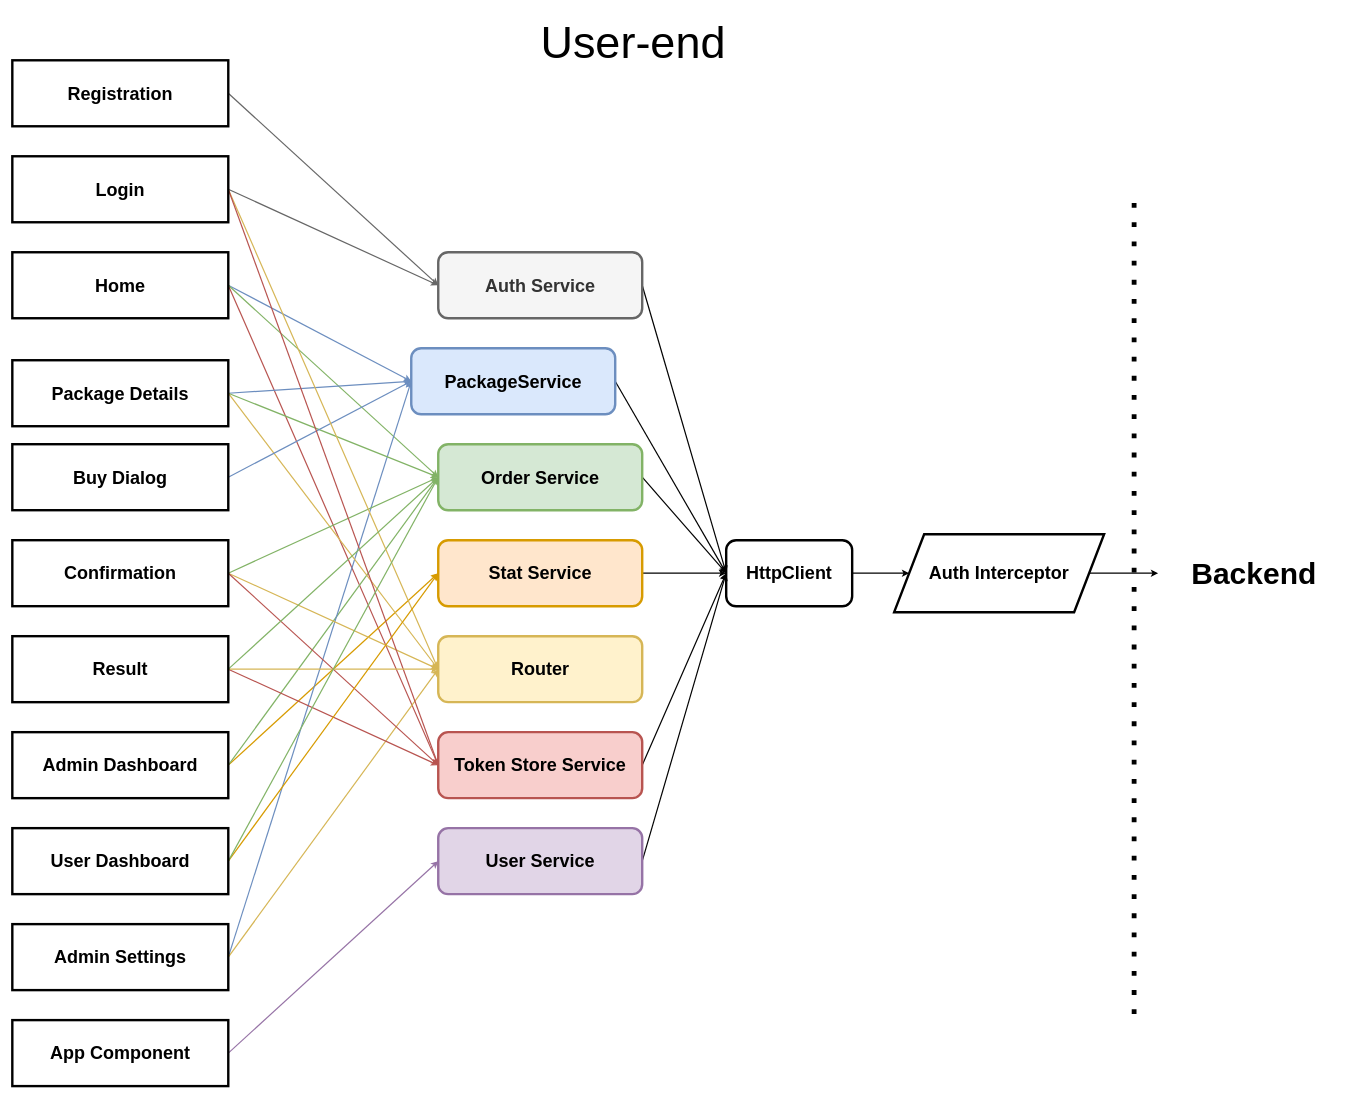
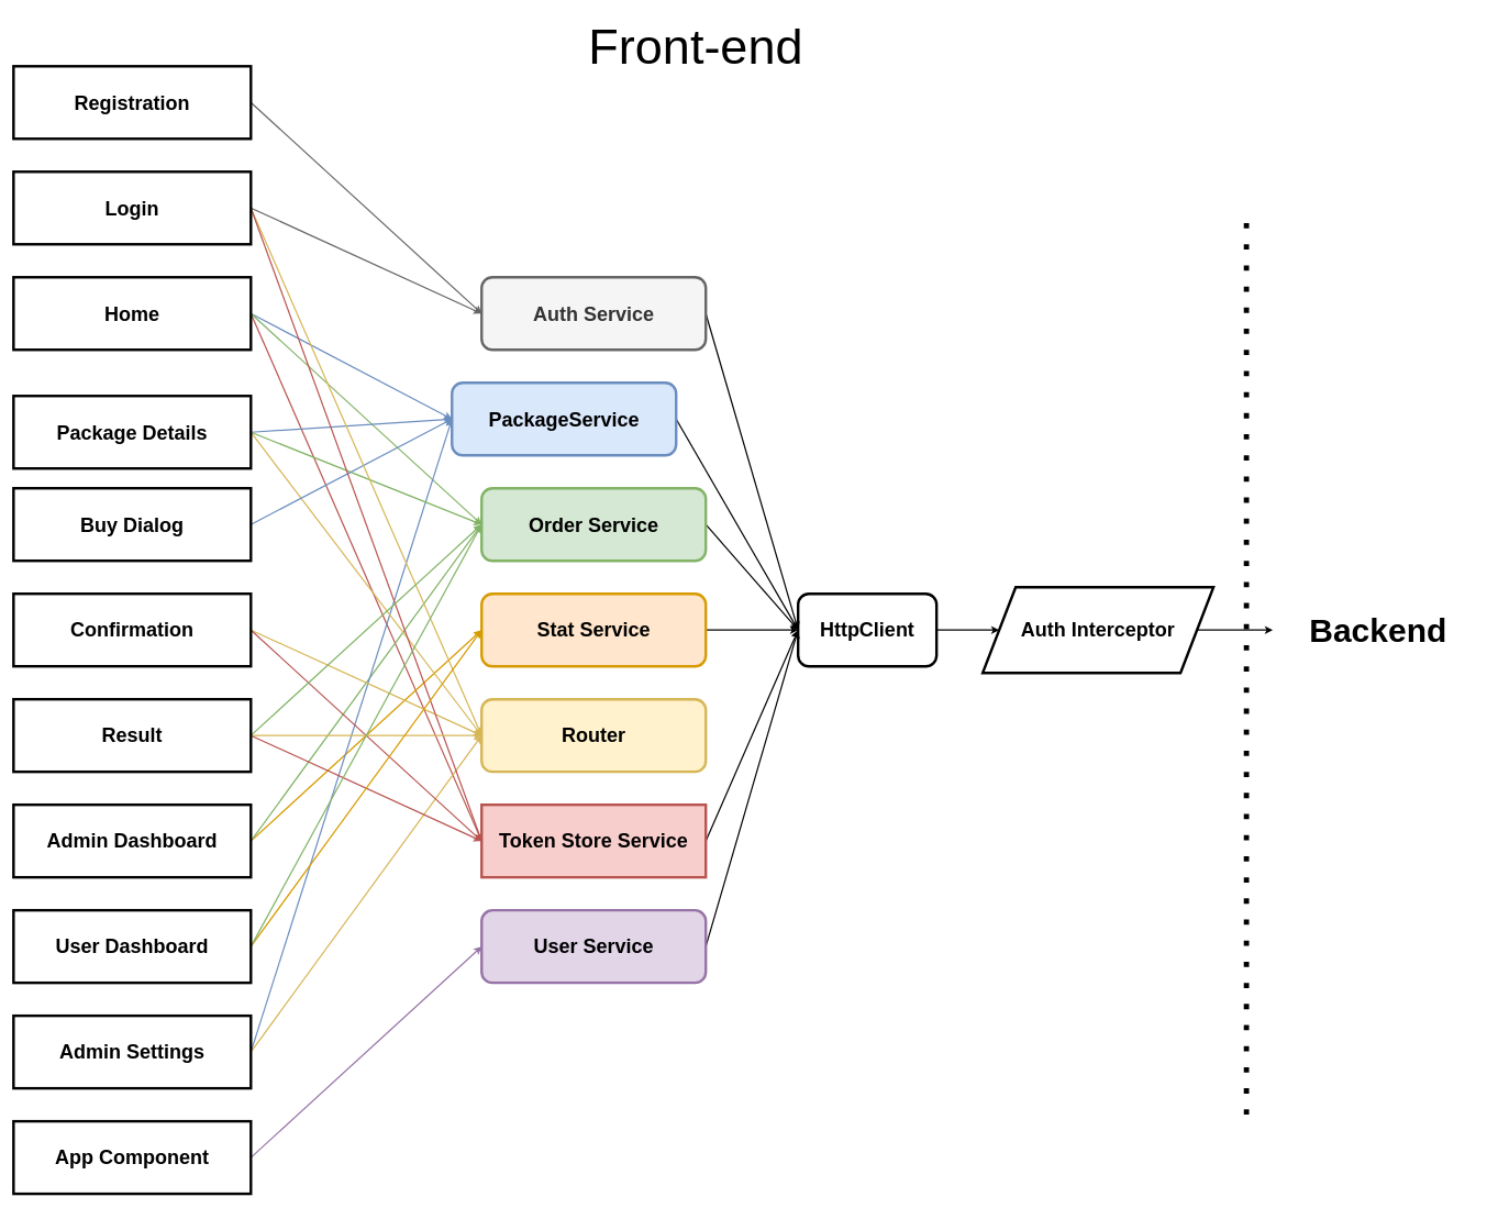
  <mxCell id="0" />
  <mxCell id="1" parent="0" />
- <mxCell id="2" value="&lt;font style=&quot;font-size: 75px&quot;&gt;User-end&lt;/font&gt;" style="text;html=1;strokeColor=none;fillColor=none;align=center;verticalAlign=middle;whiteSpace=wrap;rounded=0;strokeWidth=4;" vertex="1" parent="1"><mxGeometry x="780" y="20" width="550" height="100" as="geometry" /></mxCell>
+ <mxCell id="2" value="&lt;font style=&quot;font-size: 75px&quot;&gt;Front-end&lt;/font&gt;" style="text;html=1;strokeColor=none;fillColor=none;align=center;verticalAlign=middle;whiteSpace=wrap;rounded=0;strokeWidth=4;" vertex="1" parent="1"><mxGeometry x="780" y="20" width="550" height="100" as="geometry" /></mxCell>
  <mxCell id="3" style="rounded=0;orthogonalLoop=1;jettySize=auto;html=1;exitX=1;exitY=0.5;exitDx=0;exitDy=0;entryX=0;entryY=0.5;entryDx=0;entryDy=0;fontSize=50;strokeWidth=2;fillColor=#dae8fc;strokeColor=#6c8ebf;fontStyle=1" edge="1" parent="1" source="6" target="39"><mxGeometry relative="1" as="geometry" /></mxCell>
  <mxCell id="4" style="rounded=0;orthogonalLoop=1;jettySize=auto;html=1;exitX=1;exitY=0.5;exitDx=0;exitDy=0;entryX=0;entryY=0.5;entryDx=0;entryDy=0;fontSize=50;strokeWidth=2;fillColor=#f8cecc;strokeColor=#b85450;fontStyle=1" edge="1" parent="1" source="6" target="45"><mxGeometry relative="1" as="geometry" /></mxCell>
  <mxCell id="5" style="rounded=0;orthogonalLoop=1;jettySize=auto;html=1;exitX=1;exitY=0.5;exitDx=0;exitDy=0;entryX=0;entryY=0.5;entryDx=0;entryDy=0;fontSize=50;strokeWidth=2;fillColor=#d5e8d4;strokeColor=#82b366;fontStyle=1" edge="1" parent="1" source="6" target="41"><mxGeometry relative="1" as="geometry" /></mxCell>
  <mxCell id="6" value="Home" style="rounded=0;whiteSpace=wrap;html=1;fontSize=30;fillColor=none;fontStyle=1;strokeWidth=4;" vertex="1" parent="1"><mxGeometry x="20" y="420" width="360" height="110" as="geometry" /></mxCell>
  <mxCell id="7" style="rounded=0;orthogonalLoop=1;jettySize=auto;html=1;exitX=1;exitY=0.5;exitDx=0;exitDy=0;entryX=0;entryY=0.5;entryDx=0;entryDy=0;fontSize=50;strokeWidth=2;fillColor=#ffe6cc;strokeColor=#d79b00;fontStyle=1" edge="1" parent="1" source="9" target="43"><mxGeometry relative="1" as="geometry" /></mxCell>
  <mxCell id="8" style="rounded=0;orthogonalLoop=1;jettySize=auto;html=1;exitX=1;exitY=0.5;exitDx=0;exitDy=0;entryX=0;entryY=0.5;entryDx=0;entryDy=0;fontSize=50;strokeWidth=2;fillColor=#d5e8d4;strokeColor=#82b366;fontStyle=1" edge="1" parent="1" source="9" target="41"><mxGeometry relative="1" as="geometry" /></mxCell>
  <mxCell id="9" value="Admin Dashboard" style="rounded=0;whiteSpace=wrap;html=1;fontSize=30;fillColor=none;fontStyle=1;strokeWidth=4;" vertex="1" parent="1"><mxGeometry x="20" y="1220" width="360" height="110" as="geometry" /></mxCell>
  <mxCell id="10" style="rounded=0;orthogonalLoop=1;jettySize=auto;html=1;exitX=1;exitY=0.5;exitDx=0;exitDy=0;entryX=0;entryY=0.5;entryDx=0;entryDy=0;fontSize=50;strokeWidth=2;fillColor=#dae8fc;strokeColor=#6c8ebf;fontStyle=1" edge="1" parent="1" source="12" target="39"><mxGeometry relative="1" as="geometry" /></mxCell>
  <mxCell id="11" style="rounded=0;orthogonalLoop=1;jettySize=auto;html=1;exitX=1;exitY=0.5;exitDx=0;exitDy=0;entryX=0;entryY=0.5;entryDx=0;entryDy=0;fontSize=50;strokeWidth=2;fillColor=#fff2cc;strokeColor=#d6b656;fontStyle=1" edge="1" parent="1" source="12" target="54"><mxGeometry relative="1" as="geometry" /></mxCell>
  <mxCell id="12" value="Admin Settings" style="rounded=0;whiteSpace=wrap;html=1;fontSize=30;fillColor=none;fontStyle=1;strokeWidth=4;" vertex="1" parent="1"><mxGeometry x="20" y="1540" width="360" height="110" as="geometry" /></mxCell>
  <mxCell id="13" style="rounded=0;orthogonalLoop=1;jettySize=auto;html=1;exitX=1;exitY=0.5;exitDx=0;exitDy=0;entryX=0;entryY=0.5;entryDx=0;entryDy=0;fontSize=50;strokeWidth=2;fillColor=#dae8fc;strokeColor=#6c8ebf;fontStyle=1" edge="1" parent="1" source="16" target="39"><mxGeometry relative="1" as="geometry" /></mxCell>
  <mxCell id="14" style="rounded=0;orthogonalLoop=1;jettySize=auto;html=1;exitX=1;exitY=0.5;exitDx=0;exitDy=0;entryX=0;entryY=0.5;entryDx=0;entryDy=0;fontSize=50;strokeWidth=2;fillColor=#d5e8d4;strokeColor=#82b366;fontStyle=1" edge="1" parent="1" source="16" target="41"><mxGeometry relative="1" as="geometry" /></mxCell>
  <mxCell id="15" style="rounded=0;orthogonalLoop=1;jettySize=auto;html=1;exitX=1;exitY=0.5;exitDx=0;exitDy=0;entryX=0;entryY=0.5;entryDx=0;entryDy=0;fontSize=50;strokeWidth=2;fillColor=#fff2cc;strokeColor=#d6b656;fontStyle=1" edge="1" parent="1" source="16" target="54"><mxGeometry relative="1" as="geometry" /></mxCell>
  <mxCell id="16" value="Package Details" style="rounded=0;whiteSpace=wrap;html=1;fontSize=30;fillColor=none;fontStyle=1;strokeWidth=4;" vertex="1" parent="1"><mxGeometry x="20" y="600" width="360" height="110" as="geometry" /></mxCell>
  <mxCell id="17" style="rounded=0;orthogonalLoop=1;jettySize=auto;html=1;exitX=1;exitY=0.5;exitDx=0;exitDy=0;entryX=0;entryY=0.5;entryDx=0;entryDy=0;fontSize=50;strokeWidth=2;fillColor=#fff2cc;strokeColor=#d6b656;fontStyle=1" edge="1" parent="1" source="20" target="54"><mxGeometry relative="1" as="geometry" /></mxCell>
- <mxCell id="18" style="rounded=0;orthogonalLoop=1;jettySize=auto;html=1;exitX=1;exitY=0.5;exitDx=0;exitDy=0;entryX=0;entryY=0.5;entryDx=0;entryDy=0;fontSize=50;strokeWidth=2;fillColor=#d5e8d4;strokeColor=#82b366;fontStyle=1" edge="1" parent="1" source="20" target="41"><mxGeometry relative="1" as="geometry" /></mxCell>
  <mxCell id="19" style="rounded=0;orthogonalLoop=1;jettySize=auto;html=1;exitX=1;exitY=0.5;exitDx=0;exitDy=0;entryX=0;entryY=0.5;entryDx=0;entryDy=0;fontSize=50;strokeWidth=2;fillColor=#f8cecc;strokeColor=#b85450;fontStyle=1" edge="1" parent="1" source="20" target="45"><mxGeometry relative="1" as="geometry" /></mxCell>
  <mxCell id="20" value="Confirmation" style="rounded=0;whiteSpace=wrap;html=1;fontSize=30;fillColor=none;fontStyle=1;strokeWidth=4;" vertex="1" parent="1"><mxGeometry x="20" y="900" width="360" height="110" as="geometry" /></mxCell>
  <mxCell id="21" style="rounded=0;orthogonalLoop=1;jettySize=auto;html=1;exitX=1;exitY=0.5;exitDx=0;exitDy=0;entryX=0;entryY=0.5;entryDx=0;entryDy=0;fontSize=50;strokeWidth=2;fillColor=#dae8fc;strokeColor=#6c8ebf;fontStyle=1" edge="1" parent="1" source="22" target="39"><mxGeometry relative="1" as="geometry" /></mxCell>
  <mxCell id="22" value="Buy Dialog" style="rounded=0;whiteSpace=wrap;html=1;fontSize=30;fillColor=none;fontStyle=1;strokeWidth=4;" vertex="1" parent="1"><mxGeometry x="20" y="740" width="360" height="110" as="geometry" /></mxCell>
  <mxCell id="23" style="rounded=0;orthogonalLoop=1;jettySize=auto;html=1;exitX=1;exitY=0.5;exitDx=0;exitDy=0;entryX=0;entryY=0.5;entryDx=0;entryDy=0;fontSize=50;strokeWidth=2;fillColor=#f5f5f5;strokeColor=#666666;fontStyle=1" edge="1" parent="1" source="26" target="37"><mxGeometry relative="1" as="geometry" /></mxCell>
  <mxCell id="24" style="rounded=0;orthogonalLoop=1;jettySize=auto;html=1;exitX=1;exitY=0.5;exitDx=0;exitDy=0;entryX=0;entryY=0.5;entryDx=0;entryDy=0;fontSize=50;strokeWidth=2;fillColor=#fff2cc;strokeColor=#d6b656;fontStyle=1" edge="1" parent="1" source="26" target="54"><mxGeometry relative="1" as="geometry" /></mxCell>
  <mxCell id="25" style="rounded=0;orthogonalLoop=1;jettySize=auto;html=1;exitX=1;exitY=0.5;exitDx=0;exitDy=0;entryX=0;entryY=0.5;entryDx=0;entryDy=0;fontSize=50;strokeWidth=2;fillColor=#f8cecc;strokeColor=#b85450;fontStyle=1;endArrow=none;" edge="1" parent="1" source="26" target="45"><mxGeometry relative="1" as="geometry" /></mxCell>
  <mxCell id="26" value="Login" style="rounded=0;whiteSpace=wrap;html=1;fontSize=30;fillColor=none;fontStyle=1;strokeWidth=4;" vertex="1" parent="1"><mxGeometry x="20" y="260" width="360" height="110" as="geometry" /></mxCell>
  <mxCell id="27" style="rounded=0;orthogonalLoop=1;jettySize=auto;html=1;exitX=1;exitY=0.5;exitDx=0;exitDy=0;entryX=0;entryY=0.5;entryDx=0;entryDy=0;fontSize=50;strokeWidth=2;fillColor=#f5f5f5;strokeColor=#666666;fontStyle=1" edge="1" parent="1" source="28" target="37"><mxGeometry relative="1" as="geometry" /></mxCell>
  <mxCell id="28" value="&lt;span&gt;Registration&lt;/span&gt;" style="rounded=0;whiteSpace=wrap;html=1;fontSize=30;fillColor=none;fontStyle=1;strokeWidth=4;" vertex="1" parent="1"><mxGeometry x="20" y="100" width="360" height="110" as="geometry" /></mxCell>
  <mxCell id="29" style="rounded=0;orthogonalLoop=1;jettySize=auto;html=1;exitX=1;exitY=0.5;exitDx=0;exitDy=0;entryX=0;entryY=0.5;entryDx=0;entryDy=0;fontSize=50;strokeWidth=2;fillColor=#f8cecc;strokeColor=#b85450;fontStyle=1" edge="1" parent="1" source="32" target="45"><mxGeometry relative="1" as="geometry" /></mxCell>
  <mxCell id="30" style="rounded=0;orthogonalLoop=1;jettySize=auto;html=1;exitX=1;exitY=0.5;exitDx=0;exitDy=0;entryX=0;entryY=0.5;entryDx=0;entryDy=0;fontSize=50;strokeWidth=2;fillColor=#fff2cc;strokeColor=#d6b656;fontStyle=1" edge="1" parent="1" source="32" target="54"><mxGeometry relative="1" as="geometry" /></mxCell>
  <mxCell id="31" style="rounded=0;orthogonalLoop=1;jettySize=auto;html=1;exitX=1;exitY=0.5;exitDx=0;exitDy=0;entryX=0;entryY=0.5;entryDx=0;entryDy=0;fontSize=50;strokeWidth=2;fillColor=#d5e8d4;strokeColor=#82b366;fontStyle=1" edge="1" parent="1" source="32" target="41"><mxGeometry relative="1" as="geometry" /></mxCell>
  <mxCell id="32" value="Result" style="rounded=0;whiteSpace=wrap;html=1;fontSize=30;fillColor=none;fontStyle=1;strokeWidth=4;" vertex="1" parent="1"><mxGeometry x="20" y="1060" width="360" height="110" as="geometry" /></mxCell>
  <mxCell id="33" style="rounded=0;orthogonalLoop=1;jettySize=auto;html=1;exitX=1;exitY=0.5;exitDx=0;exitDy=0;entryX=0;entryY=0.5;entryDx=0;entryDy=0;fontSize=50;strokeWidth=2;fillColor=#ffe6cc;strokeColor=#d79b00;fontStyle=1" edge="1" parent="1" source="35" target="43"><mxGeometry relative="1" as="geometry" /></mxCell>
  <mxCell id="34" style="rounded=0;orthogonalLoop=1;jettySize=auto;html=1;exitX=1;exitY=0.5;exitDx=0;exitDy=0;entryX=0;entryY=0.5;entryDx=0;entryDy=0;fontSize=50;strokeWidth=2;fillColor=#d5e8d4;strokeColor=#82b366;fontStyle=1" edge="1" parent="1" source="35" target="41"><mxGeometry relative="1" as="geometry" /></mxCell>
  <mxCell id="35" value="User Dashboard" style="rounded=0;whiteSpace=wrap;html=1;fontSize=30;fillColor=none;fontStyle=1;strokeWidth=4;" vertex="1" parent="1"><mxGeometry x="20" y="1380" width="360" height="110" as="geometry" /></mxCell>
  <mxCell id="36" style="rounded=0;orthogonalLoop=1;jettySize=auto;html=1;exitX=1;exitY=0.5;exitDx=0;exitDy=0;entryX=0;entryY=0.5;entryDx=0;entryDy=0;fontSize=50;strokeWidth=2;fontStyle=1" edge="1" parent="1" source="37" target="49"><mxGeometry relative="1" as="geometry" /></mxCell>
  <mxCell id="37" value="Auth Service" style="rounded=1;whiteSpace=wrap;html=1;fontSize=30;fillColor=#f5f5f5;strokeColor=#666666;fontColor=#333333;fontStyle=1;strokeWidth=4;" vertex="1" parent="1"><mxGeometry x="730" y="420" width="340" height="110" as="geometry" /></mxCell>
  <mxCell id="38" style="edgeStyle=none;rounded=0;orthogonalLoop=1;jettySize=auto;html=1;exitX=1;exitY=0.5;exitDx=0;exitDy=0;entryX=0;entryY=0.5;entryDx=0;entryDy=0;fontSize=50;strokeWidth=2;fontStyle=1" edge="1" parent="1" source="39" target="49"><mxGeometry relative="1" as="geometry" /></mxCell>
  <mxCell id="39" value="PackageService" style="rounded=1;whiteSpace=wrap;html=1;fontSize=30;fillColor=#dae8fc;strokeColor=#6c8ebf;fontStyle=1;strokeWidth=4;" vertex="1" parent="1"><mxGeometry x="685" y="580" width="340" height="110" as="geometry" /></mxCell>
  <mxCell id="40" style="edgeStyle=none;rounded=0;orthogonalLoop=1;jettySize=auto;html=1;exitX=1;exitY=0.5;exitDx=0;exitDy=0;entryX=0;entryY=0.5;entryDx=0;entryDy=0;fontSize=50;strokeWidth=2;fontStyle=1" edge="1" parent="1" source="41" target="49"><mxGeometry relative="1" as="geometry" /></mxCell>
  <mxCell id="41" value="Order Service" style="rounded=1;whiteSpace=wrap;html=1;fontSize=30;fillColor=#d5e8d4;strokeColor=#82b366;fontStyle=1;strokeWidth=4;" vertex="1" parent="1"><mxGeometry x="730" y="740" width="340" height="110" as="geometry" /></mxCell>
  <mxCell id="42" style="edgeStyle=none;rounded=0;orthogonalLoop=1;jettySize=auto;html=1;exitX=1;exitY=0.5;exitDx=0;exitDy=0;entryX=0;entryY=0.5;entryDx=0;entryDy=0;fontSize=50;strokeWidth=2;fontStyle=1" edge="1" parent="1" source="43" target="49"><mxGeometry relative="1" as="geometry" /></mxCell>
  <mxCell id="43" value="Stat Service" style="rounded=1;whiteSpace=wrap;html=1;fontSize=30;fillColor=#ffe6cc;strokeColor=#d79b00;fontStyle=1;strokeWidth=4;" vertex="1" parent="1"><mxGeometry x="730" y="900" width="340" height="110" as="geometry" /></mxCell>
  <mxCell id="44" style="edgeStyle=none;rounded=0;orthogonalLoop=1;jettySize=auto;html=1;exitX=1;exitY=0.5;exitDx=0;exitDy=0;entryX=0;entryY=0.5;entryDx=0;entryDy=0;fontSize=50;strokeWidth=2;fontStyle=1" edge="1" parent="1" source="45" target="49"><mxGeometry relative="1" as="geometry" /></mxCell>
- <mxCell id="45" value="Token Store Service" style="rounded=1;whiteSpace=wrap;html=1;fontSize=30;fillColor=#f8cecc;strokeColor=#b85450;fontStyle=1;strokeWidth=4;" vertex="1" parent="1"><mxGeometry x="730" y="1220" width="340" height="110" as="geometry" /></mxCell>
+ <mxCell id="45" value="Token Store Service" style="whiteSpace=wrap;html=1;fontSize=30;fillColor=#f8cecc;strokeColor=#b85450;fontStyle=1;strokeWidth=4;rounded=0;" vertex="1" parent="1"><mxGeometry x="730" y="1220" width="340" height="110" as="geometry" /></mxCell>
  <mxCell id="46" style="edgeStyle=none;rounded=0;orthogonalLoop=1;jettySize=auto;html=1;exitX=1;exitY=0.5;exitDx=0;exitDy=0;entryX=0;entryY=0.5;entryDx=0;entryDy=0;fontSize=50;strokeWidth=2;fontStyle=1" edge="1" parent="1" source="47" target="49"><mxGeometry relative="1" as="geometry" /></mxCell>
  <mxCell id="47" value="User Service" style="rounded=1;whiteSpace=wrap;html=1;fontSize=30;fillColor=#e1d5e7;strokeColor=#9673a6;fontStyle=1;strokeWidth=4;" vertex="1" parent="1"><mxGeometry x="730" y="1380" width="340" height="110" as="geometry" /></mxCell>
  <mxCell id="48" style="edgeStyle=orthogonalEdgeStyle;rounded=0;orthogonalLoop=1;jettySize=auto;html=1;exitX=1;exitY=0.5;exitDx=0;exitDy=0;entryX=0;entryY=0.5;entryDx=0;entryDy=0;fontSize=30;strokeWidth=2;fontStyle=1" edge="1" parent="1" source="49" target="51"><mxGeometry relative="1" as="geometry" /></mxCell>
  <mxCell id="49" value="HttpClient" style="rounded=1;whiteSpace=wrap;html=1;fontSize=30;fillColor=none;fontStyle=1;strokeWidth=4;" vertex="1" parent="1"><mxGeometry x="1210" y="900" width="210" height="110" as="geometry" /></mxCell>
  <mxCell id="50" style="rounded=0;orthogonalLoop=1;jettySize=auto;html=1;exitX=1;exitY=0.5;exitDx=0;exitDy=0;entryX=1;entryY=0.5;entryDx=0;entryDy=0;fontSize=50;strokeWidth=2;fontStyle=1" edge="1" parent="1" source="51" target="53"><mxGeometry relative="1" as="geometry" /></mxCell>
  <mxCell id="51" value="&lt;font style=&quot;font-size: 30px&quot;&gt;Auth Interceptor&lt;/font&gt;" style="shape=parallelogram;perimeter=parallelogramPerimeter;whiteSpace=wrap;html=1;fixedSize=1;fontSize=30;fillColor=none;size=50;fontStyle=1;strokeWidth=4;" vertex="1" parent="1"><mxGeometry x="1490" y="890" width="350" height="130" as="geometry" /></mxCell>
  <mxCell id="52" value="" style="endArrow=none;dashed=1;html=1;dashPattern=1 3;strokeWidth=8;rounded=0;fontSize=30;fontStyle=1" edge="1" parent="1"><mxGeometry width="50" height="50" relative="1" as="geometry"><mxPoint x="1890" y="1690" as="sourcePoint" /><mxPoint x="1890" y="330" as="targetPoint" /></mxGeometry></mxCell>
  <mxCell id="53" value="&lt;font style=&quot;font-size: 50px&quot;&gt;Backend&lt;/font&gt;" style="text;html=1;strokeColor=none;fillColor=none;align=center;verticalAlign=middle;whiteSpace=wrap;rounded=0;fontSize=30;imageAspect=1;portConstraintRotation=1;rotation=0;horizontal=1;direction=west;flipV=1;flipH=1;fontStyle=1;strokeWidth=4;" vertex="1" parent="1"><mxGeometry x="1930" y="905" width="320" height="100" as="geometry" /></mxCell>
  <mxCell id="54" value="Router" style="rounded=1;whiteSpace=wrap;html=1;fontSize=30;fillColor=#fff2cc;strokeColor=#d6b656;fontStyle=1;strokeWidth=4;" vertex="1" parent="1"><mxGeometry x="730" y="1060" width="340" height="110" as="geometry" /></mxCell>
  <mxCell id="55" style="rounded=0;orthogonalLoop=1;jettySize=auto;html=1;exitX=1;exitY=0.5;exitDx=0;exitDy=0;entryX=0;entryY=0.5;entryDx=0;entryDy=0;fontSize=50;strokeWidth=2;fillColor=#e1d5e7;strokeColor=#9673a6;fontStyle=1" edge="1" parent="1" source="56" target="47"><mxGeometry relative="1" as="geometry" /></mxCell>
  <mxCell id="56" value="App Component" style="rounded=0;whiteSpace=wrap;html=1;fontSize=30;fillColor=none;fontStyle=1;strokeWidth=4;" vertex="1" parent="1"><mxGeometry x="20" y="1700" width="360" height="110" as="geometry" /></mxCell>
